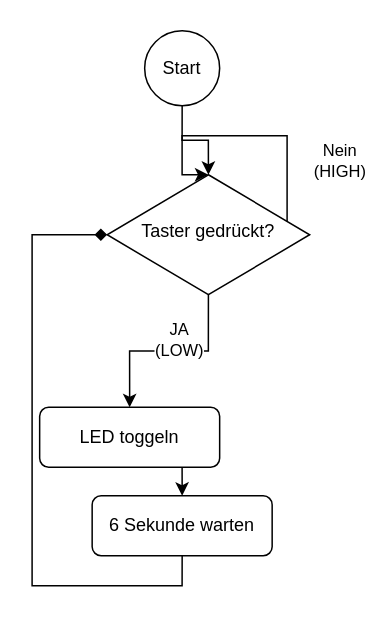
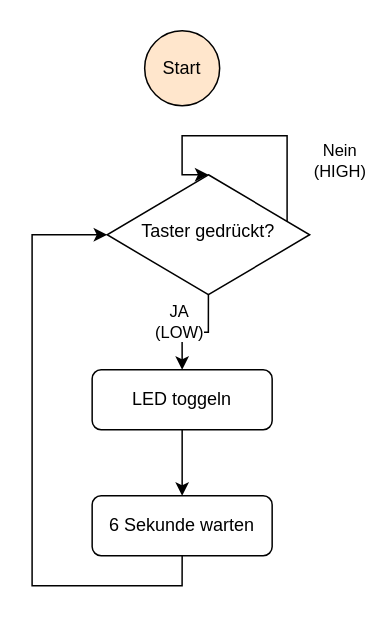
  <mxCell id="0" />
  <mxCell id="1" parent="0" />
  <mxCell id="2" style="edgeStyle=orthogonalEdgeStyle;rounded=0;orthogonalLoop=1;jettySize=auto;html=1;exitX=1;exitY=0.5;exitDx=0;exitDy=0;entryX=0.5;entryY=0;entryDx=0;entryDy=0;" parent="1" source="6" edge="1" target="6"><mxGeometry relative="1" as="geometry"><mxPoint x="220.94" y="160" as="targetPoint" /><mxPoint x="195.94" y="170" as="sourcePoint" /><Array as="points"><mxPoint x="190.94" y="156" /><mxPoint x="190.94" y="90" /><mxPoint x="120.94" y="90" /></Array></mxGeometry></mxCell>
  <mxCell id="3" value="&lt;div&gt;Nein&lt;/div&gt;&lt;div&gt;(HIGH)&lt;br&gt;&lt;/div&gt;" style="edgeLabel;html=1;align=center;verticalAlign=middle;resizable=0;points=[];" parent="2" vertex="1" connectable="0"><mxGeometry x="-0.821" y="-8" relative="1" as="geometry"><mxPoint x="27" y="-48" as="offset" /></mxGeometry></mxCell>
  <mxCell id="4" style="edgeStyle=orthogonalEdgeStyle;rounded=0;orthogonalLoop=1;jettySize=auto;html=1;exitX=0.5;exitY=1;exitDx=0;exitDy=0;entryX=0.5;entryY=0;entryDx=0;entryDy=0;" edge="1" parent="1" source="6" target="8"><mxGeometry relative="1" as="geometry" /></mxCell>
  <mxCell id="5" value="&lt;div&gt;JA&lt;/div&gt;&lt;div&gt;(LOW)&lt;/div&gt;" style="edgeLabel;html=1;align=center;verticalAlign=middle;resizable=0;points=[];" vertex="1" connectable="0" parent="4"><mxGeometry x="-0.592" relative="1" as="geometry"><mxPoint x="-20" y="4" as="offset" /></mxGeometry></mxCell>
  <mxCell id="6" value="Taster gedrückt?" style="rhombus;whiteSpace=wrap;html=1;shadow=0;fontFamily=Helvetica;fontSize=12;align=center;strokeWidth=1;spacing=6;spacingTop=-4;" parent="1" vertex="1"><mxGeometry x="70.94" y="116" width="135" height="80" as="geometry" /></mxCell>
  <mxCell id="7" style="edgeStyle=orthogonalEdgeStyle;rounded=0;orthogonalLoop=1;jettySize=auto;html=1;exitX=0.5;exitY=1;exitDx=0;exitDy=0;entryX=0.5;entryY=0;entryDx=0;entryDy=0;" parent="1" source="8" target="12" edge="1"><mxGeometry relative="1" as="geometry"><mxPoint x="120.94" y="336" as="targetPoint" /></mxGeometry></mxCell>
- <mxCell id="8" value="LED toggeln" style="rounded=1;whiteSpace=wrap;html=1;fontSize=12;glass=0;strokeWidth=1;shadow=0;" parent="1" vertex="1"><mxGeometry x="25.94" y="271" width="120" height="40" as="geometry" /></mxCell>
- <mxCell id="9" style="edgeStyle=orthogonalEdgeStyle;rounded=0;orthogonalLoop=1;jettySize=auto;html=1;exitX=0.5;exitY=1;exitDx=0;exitDy=0;entryX=0.5;entryY=0;entryDx=0;entryDy=0;" parent="1" source="10" target="6" edge="1"><mxGeometry relative="1" as="geometry"><mxPoint x="120.94" y="26" as="targetPoint" /></mxGeometry></mxCell>
- <mxCell id="10" value="&lt;div&gt;Start&lt;/div&gt;" style="ellipse;whiteSpace=wrap;html=1;" parent="1" vertex="1"><mxGeometry x="95.94" y="20" width="50" height="50" as="geometry" /></mxCell>
- <mxCell id="11" style="edgeStyle=orthogonalEdgeStyle;rounded=0;orthogonalLoop=1;jettySize=auto;html=1;exitX=0.5;exitY=1;exitDx=0;exitDy=0;entryX=0;entryY=0.5;entryDx=0;entryDy=0;endArrow=diamond;" edge="1" parent="1" source="12" target="6"><mxGeometry relative="1" as="geometry"><Array as="points"><mxPoint x="120.94" y="390" /><mxPoint x="20.94" y="390" /><mxPoint x="20.94" y="156" /></Array></mxGeometry></mxCell>
+ <mxCell id="8" value="LED toggeln" style="rounded=1;whiteSpace=wrap;html=1;fontSize=12;glass=0;strokeWidth=1;shadow=0;" parent="1" vertex="1"><mxGeometry x="60.94" y="246" width="120" height="40" as="geometry" /></mxCell>
+ <mxCell id="10" value="&lt;div&gt;Start&lt;/div&gt;" style="ellipse;whiteSpace=wrap;html=1;fillColor=#ffe6cc;" parent="1" vertex="1"><mxGeometry x="95.94" y="20" width="50" height="50" as="geometry" /></mxCell>
+ <mxCell id="11" style="edgeStyle=orthogonalEdgeStyle;rounded=0;orthogonalLoop=1;jettySize=auto;html=1;exitX=0.5;exitY=1;exitDx=0;exitDy=0;entryX=0;entryY=0.5;entryDx=0;entryDy=0;" edge="1" parent="1" source="12" target="6"><mxGeometry relative="1" as="geometry"><Array as="points"><mxPoint x="120.94" y="390" /><mxPoint x="20.94" y="390" /><mxPoint x="20.94" y="156" /></Array></mxGeometry></mxCell>
  <mxCell id="12" value="6 Sekunde warten" style="rounded=1;whiteSpace=wrap;html=1;fontSize=12;glass=0;strokeWidth=1;shadow=0;" vertex="1" parent="1"><mxGeometry x="60.94" y="330" width="120" height="40" as="geometry" /></mxCell>
